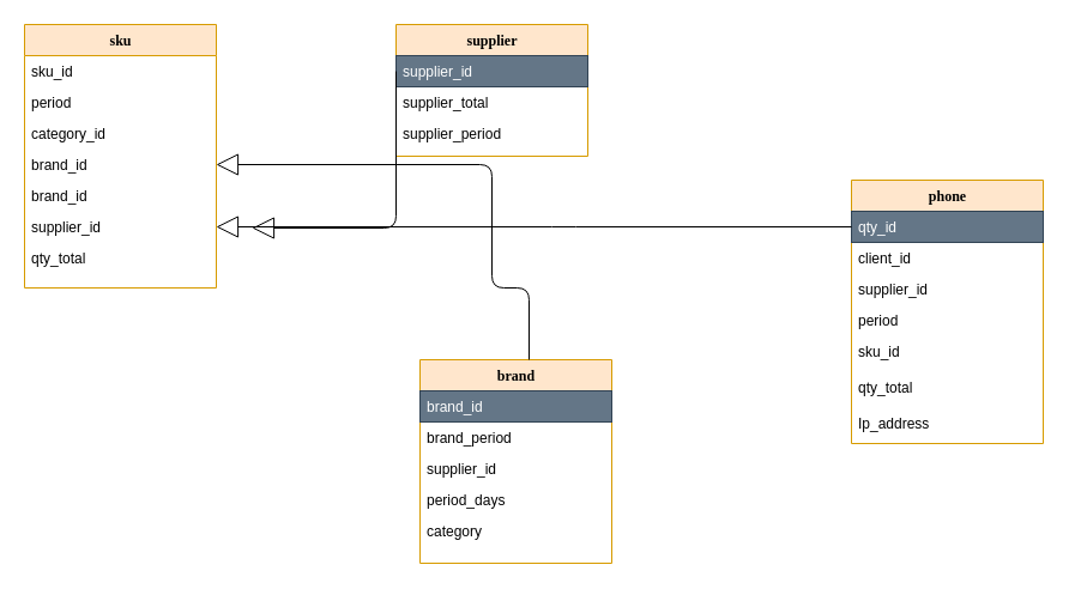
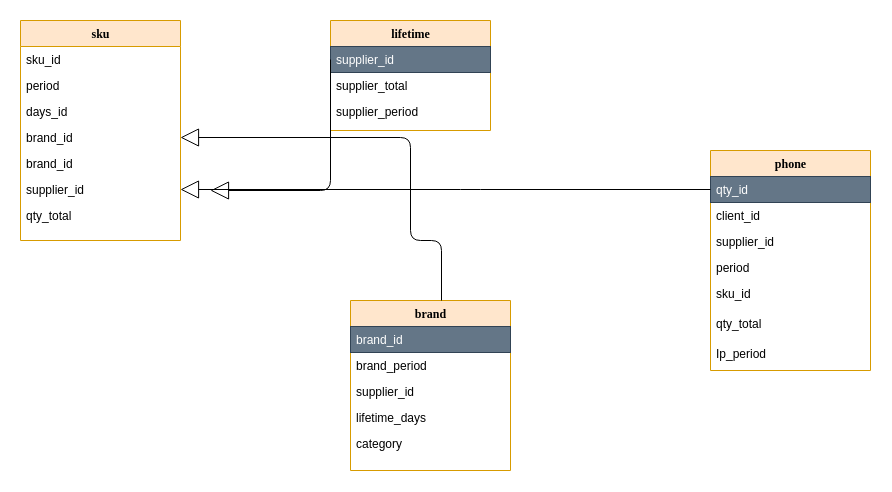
  <mxCell id="0" />
  <mxCell id="1" parent="0" />
  <mxCell id="2" value="sku" style="swimlane;html=1;fontStyle=1;align=center;verticalAlign=top;childLayout=stackLayout;horizontal=1;startSize=26;horizontalStack=0;resizeParent=1;resizeLast=0;collapsible=1;marginBottom=0;swimlaneFillColor=#ffffff;rounded=0;shadow=0;comic=0;labelBackgroundColor=none;strokeWidth=1;fillColor=#ffe6cc;fontFamily=Verdana;fontSize=12;strokeColor=#d79b00;" parent="1" vertex="1"><mxGeometry x="20" y="20" width="160" height="220" as="geometry" /></mxCell>
  <mxCell id="3" value="sku_id" style="text;html=1;strokeColor=none;fillColor=none;align=left;verticalAlign=top;spacingLeft=4;spacingRight=4;whiteSpace=wrap;overflow=hidden;rotatable=0;points=[[0,0.5],[1,0.5]];portConstraint=eastwest;" parent="2" vertex="1"><mxGeometry y="26" width="160" height="26" as="geometry" /></mxCell>
  <mxCell id="4" value="period" style="text;html=1;strokeColor=none;fillColor=none;align=left;verticalAlign=top;spacingLeft=4;spacingRight=4;whiteSpace=wrap;overflow=hidden;rotatable=0;points=[[0,0.5],[1,0.5]];portConstraint=eastwest;" parent="2" vertex="1"><mxGeometry y="52" width="160" height="26" as="geometry" /></mxCell>
- <mxCell id="5" value="category_id" style="text;html=1;strokeColor=none;fillColor=none;align=left;verticalAlign=top;spacingLeft=4;spacingRight=4;whiteSpace=wrap;overflow=hidden;rotatable=0;points=[[0,0.5],[1,0.5]];portConstraint=eastwest;" parent="2" vertex="1"><mxGeometry y="78" width="160" height="26" as="geometry" /></mxCell>
+ <mxCell id="5" value="days_id" style="text;html=1;strokeColor=none;fillColor=none;align=left;verticalAlign=top;spacingLeft=4;spacingRight=4;whiteSpace=wrap;overflow=hidden;rotatable=0;points=[[0,0.5],[1,0.5]];portConstraint=eastwest;" parent="2" vertex="1"><mxGeometry y="78" width="160" height="26" as="geometry" /></mxCell>
  <mxCell id="6" value="brand_id" style="text;html=1;strokeColor=none;fillColor=none;align=left;verticalAlign=top;spacingLeft=4;spacingRight=4;whiteSpace=wrap;overflow=hidden;rotatable=0;points=[[0,0.5],[1,0.5]];portConstraint=eastwest;" parent="2" vertex="1"><mxGeometry y="104" width="160" height="26" as="geometry" /></mxCell>
  <mxCell id="7" value="brand_id" style="text;html=1;strokeColor=none;fillColor=none;align=left;verticalAlign=top;spacingLeft=4;spacingRight=4;whiteSpace=wrap;overflow=hidden;rotatable=0;points=[[0,0.5],[1,0.5]];portConstraint=eastwest;" parent="2" vertex="1"><mxGeometry y="130" width="160" height="26" as="geometry" /></mxCell>
  <mxCell id="8" value="supplier_id" style="text;html=1;strokeColor=none;fillColor=none;align=left;verticalAlign=top;spacingLeft=4;spacingRight=4;whiteSpace=wrap;overflow=hidden;rotatable=0;points=[[0,0.5],[1,0.5]];portConstraint=eastwest;" parent="2" vertex="1"><mxGeometry y="156" width="160" height="26" as="geometry" /></mxCell>
  <mxCell id="9" value="qty_total" style="text;html=1;strokeColor=none;fillColor=none;align=left;verticalAlign=top;spacingLeft=4;spacingRight=4;whiteSpace=wrap;overflow=hidden;rotatable=0;points=[[0,0.5],[1,0.5]];portConstraint=eastwest;" vertex="1" parent="2"><mxGeometry y="182" width="160" height="28" as="geometry" /></mxCell>
  <mxCell id="10" value="phone" style="swimlane;html=1;fontStyle=1;align=center;verticalAlign=top;childLayout=stackLayout;horizontal=1;startSize=26;horizontalStack=0;resizeParent=1;resizeLast=0;collapsible=1;marginBottom=0;swimlaneFillColor=#ffffff;rounded=0;shadow=0;comic=0;labelBackgroundColor=none;strokeWidth=1;fillColor=#ffe6cc;fontFamily=Verdana;fontSize=12;strokeColor=#d79b00;" parent="1" vertex="1"><mxGeometry x="710" y="150" width="160" height="220" as="geometry" /></mxCell>
  <mxCell id="11" value="qty_id" style="text;html=1;strokeColor=#314354;fillColor=#647687;align=left;verticalAlign=top;spacingLeft=4;spacingRight=4;whiteSpace=wrap;overflow=hidden;rotatable=0;points=[[0,0.5],[1,0.5]];portConstraint=eastwest;fontColor=#ffffff;" parent="10" vertex="1"><mxGeometry y="26" width="160" height="26" as="geometry" /></mxCell>
  <mxCell id="12" value="client_id" style="text;html=1;strokeColor=none;fillColor=none;align=left;verticalAlign=top;spacingLeft=4;spacingRight=4;whiteSpace=wrap;overflow=hidden;rotatable=0;points=[[0,0.5],[1,0.5]];portConstraint=eastwest;" parent="10" vertex="1"><mxGeometry y="52" width="160" height="26" as="geometry" /></mxCell>
  <mxCell id="13" value="supplier_id" style="text;html=1;strokeColor=none;fillColor=none;align=left;verticalAlign=top;spacingLeft=4;spacingRight=4;whiteSpace=wrap;overflow=hidden;rotatable=0;points=[[0,0.5],[1,0.5]];portConstraint=eastwest;" parent="10" vertex="1"><mxGeometry y="78" width="160" height="26" as="geometry" /></mxCell>
  <mxCell id="14" value="period" style="text;html=1;strokeColor=none;fillColor=none;align=left;verticalAlign=top;spacingLeft=4;spacingRight=4;whiteSpace=wrap;overflow=hidden;rotatable=0;points=[[0,0.5],[1,0.5]];portConstraint=eastwest;" parent="10" vertex="1"><mxGeometry y="104" width="160" height="26" as="geometry" /></mxCell>
  <mxCell id="15" value="sku_id" style="text;html=1;strokeColor=none;fillColor=none;align=left;verticalAlign=top;spacingLeft=4;spacingRight=4;whiteSpace=wrap;overflow=hidden;rotatable=0;points=[[0,0.5],[1,0.5]];portConstraint=eastwest;" parent="10" vertex="1"><mxGeometry y="130" width="160" height="30" as="geometry" /></mxCell>
  <mxCell id="16" value="qty_total" style="text;html=1;strokeColor=none;fillColor=none;align=left;verticalAlign=top;spacingLeft=4;spacingRight=4;whiteSpace=wrap;overflow=hidden;rotatable=0;points=[[0,0.5],[1,0.5]];portConstraint=eastwest;" vertex="1" parent="10"><mxGeometry y="160" width="160" height="30" as="geometry" /></mxCell>
- <mxCell id="17" value="Ip_address" style="text;html=1;strokeColor=none;fillColor=none;align=left;verticalAlign=top;spacingLeft=4;spacingRight=4;whiteSpace=wrap;overflow=hidden;rotatable=0;points=[[0,0.5],[1,0.5]];portConstraint=eastwest;" vertex="1" parent="10"><mxGeometry y="190" width="160" height="30" as="geometry" /></mxCell>
- <mxCell id="18" value="supplier" style="swimlane;html=1;fontStyle=1;align=center;verticalAlign=top;childLayout=stackLayout;horizontal=1;startSize=26;horizontalStack=0;resizeParent=1;resizeLast=0;collapsible=1;marginBottom=0;swimlaneFillColor=#ffffff;rounded=0;shadow=0;comic=0;labelBackgroundColor=none;strokeWidth=1;fillColor=#ffe6cc;fontFamily=Verdana;fontSize=12;strokeColor=#d79b00;" parent="1" vertex="1"><mxGeometry x="330" y="20" width="160" height="110" as="geometry" /></mxCell>
+ <mxCell id="17" value="Ip_period" style="text;html=1;strokeColor=none;fillColor=none;align=left;verticalAlign=top;spacingLeft=4;spacingRight=4;whiteSpace=wrap;overflow=hidden;rotatable=0;points=[[0,0.5],[1,0.5]];portConstraint=eastwest;" vertex="1" parent="10"><mxGeometry y="190" width="160" height="30" as="geometry" /></mxCell>
+ <mxCell id="18" value="lifetime" style="swimlane;html=1;fontStyle=1;align=center;verticalAlign=top;childLayout=stackLayout;horizontal=1;startSize=26;horizontalStack=0;resizeParent=1;resizeLast=0;collapsible=1;marginBottom=0;swimlaneFillColor=#ffffff;rounded=0;shadow=0;comic=0;labelBackgroundColor=none;strokeWidth=1;fillColor=#ffe6cc;fontFamily=Verdana;fontSize=12;strokeColor=#d79b00;" parent="1" vertex="1"><mxGeometry x="330" y="20" width="160" height="110" as="geometry" /></mxCell>
  <mxCell id="19" value="supplier_id" style="text;html=1;strokeColor=#314354;fillColor=#647687;align=left;verticalAlign=top;spacingLeft=4;spacingRight=4;whiteSpace=wrap;overflow=hidden;rotatable=0;points=[[0,0.5],[1,0.5]];portConstraint=eastwest;fontColor=#ffffff;" parent="18" vertex="1"><mxGeometry y="26" width="160" height="26" as="geometry" /></mxCell>
  <mxCell id="20" value="supplier_total" style="text;html=1;strokeColor=none;fillColor=none;align=left;verticalAlign=top;spacingLeft=4;spacingRight=4;whiteSpace=wrap;overflow=hidden;rotatable=0;points=[[0,0.5],[1,0.5]];portConstraint=eastwest;" parent="18" vertex="1"><mxGeometry y="52" width="160" height="26" as="geometry" /></mxCell>
  <mxCell id="21" value="supplier_period" style="text;html=1;strokeColor=none;fillColor=none;align=left;verticalAlign=top;spacingLeft=4;spacingRight=4;whiteSpace=wrap;overflow=hidden;rotatable=0;points=[[0,0.5],[1,0.5]];portConstraint=eastwest;" parent="18" vertex="1"><mxGeometry y="78" width="160" height="26" as="geometry" /></mxCell>
  <mxCell id="22" value="brand" style="swimlane;html=1;fontStyle=1;align=center;verticalAlign=top;childLayout=stackLayout;horizontal=1;startSize=26;horizontalStack=0;resizeParent=1;resizeLast=0;collapsible=1;marginBottom=0;swimlaneFillColor=#ffffff;rounded=0;shadow=0;comic=0;labelBackgroundColor=none;strokeWidth=1;fillColor=#ffe6cc;fontFamily=Verdana;fontSize=12;strokeColor=#d79b00;" parent="1" vertex="1"><mxGeometry x="350" y="300" width="160" height="170" as="geometry" /></mxCell>
  <mxCell id="23" value="brand_id" style="text;html=1;strokeColor=#314354;fillColor=#647687;align=left;verticalAlign=top;spacingLeft=4;spacingRight=4;whiteSpace=wrap;overflow=hidden;rotatable=0;points=[[0,0.5],[1,0.5]];portConstraint=eastwest;fontColor=#ffffff;" parent="22" vertex="1"><mxGeometry y="26" width="160" height="26" as="geometry" /></mxCell>
  <mxCell id="24" value="brand_period" style="text;html=1;strokeColor=none;fillColor=none;align=left;verticalAlign=top;spacingLeft=4;spacingRight=4;whiteSpace=wrap;overflow=hidden;rotatable=0;points=[[0,0.5],[1,0.5]];portConstraint=eastwest;" parent="22" vertex="1"><mxGeometry y="52" width="160" height="26" as="geometry" /></mxCell>
  <mxCell id="25" value="supplier_id" style="text;html=1;strokeColor=none;fillColor=none;align=left;verticalAlign=top;spacingLeft=4;spacingRight=4;whiteSpace=wrap;overflow=hidden;rotatable=0;points=[[0,0.5],[1,0.5]];portConstraint=eastwest;" parent="22" vertex="1"><mxGeometry y="78" width="160" height="26" as="geometry" /></mxCell>
- <mxCell id="26" value="period_days" style="text;html=1;strokeColor=none;fillColor=none;align=left;verticalAlign=top;spacingLeft=4;spacingRight=4;whiteSpace=wrap;overflow=hidden;rotatable=0;points=[[0,0.5],[1,0.5]];portConstraint=eastwest;" parent="22" vertex="1"><mxGeometry y="104" width="160" height="26" as="geometry" /></mxCell>
+ <mxCell id="26" value="lifetime_days" style="text;html=1;strokeColor=none;fillColor=none;align=left;verticalAlign=top;spacingLeft=4;spacingRight=4;whiteSpace=wrap;overflow=hidden;rotatable=0;points=[[0,0.5],[1,0.5]];portConstraint=eastwest;" parent="22" vertex="1"><mxGeometry y="104" width="160" height="26" as="geometry" /></mxCell>
  <mxCell id="27" value="category" style="text;html=1;strokeColor=none;fillColor=none;align=left;verticalAlign=top;spacingLeft=4;spacingRight=4;whiteSpace=wrap;overflow=hidden;rotatable=0;points=[[0,0.5],[1,0.5]];portConstraint=eastwest;" parent="22" vertex="1"><mxGeometry y="130" width="160" height="26" as="geometry" /></mxCell>
  <mxCell id="28" style="edgeStyle=orthogonalEdgeStyle;html=1;labelBackgroundColor=none;startFill=0;startSize=8;endArrow=block;endFill=0;endSize=16;fontFamily=Verdana;fontSize=12;entryX=1;entryY=0.5;entryDx=0;entryDy=0;" parent="1" source="22" target="6" edge="1"><mxGeometry relative="1" as="geometry"><Array as="points"><mxPoint x="441" y="240" /><mxPoint x="410" y="240" /><mxPoint x="410" y="137" /></Array><mxPoint x="190" y="199" as="targetPoint" /><mxPoint x="710" y="425" as="sourcePoint" /></mxGeometry></mxCell>
  <mxCell id="29" style="edgeStyle=elbowEdgeStyle;html=1;labelBackgroundColor=none;startFill=0;startSize=8;endArrow=block;endFill=0;endSize=16;fontFamily=Verdana;fontSize=12;elbow=vertical;exitX=0;exitY=0.5;exitDx=0;exitDy=0;entryX=1;entryY=0.5;entryDx=0;entryDy=0;" edge="1" parent="1" source="11" target="8"><mxGeometry relative="1" as="geometry"><mxPoint x="340" y="64.5" as="sourcePoint" /><mxPoint x="270" y="210" as="targetPoint" /><Array as="points"><mxPoint x="470" y="189" /><mxPoint x="270" y="110" /></Array></mxGeometry></mxCell>
  <mxCell id="30" style="edgeStyle=elbowEdgeStyle;html=1;labelBackgroundColor=none;startFill=0;startSize=8;endArrow=block;endFill=0;endSize=16;fontFamily=Verdana;fontSize=12;elbow=vertical;exitX=0;exitY=0.5;exitDx=0;exitDy=0;" edge="1" parent="1" source="19"><mxGeometry relative="1" as="geometry"><mxPoint x="720" y="199" as="sourcePoint" /><mxPoint x="210" y="190" as="targetPoint" /><Array as="points"><mxPoint x="330" y="190" /><mxPoint x="280" y="120" /></Array></mxGeometry></mxCell>
